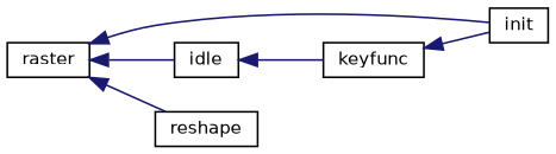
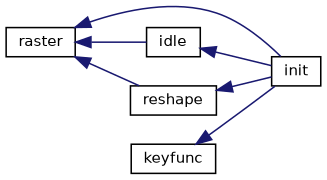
  digraph {
    rankdir=LR
    node [color=black fillcolor=white fontname=Helvetica fontsize=10 shape=record style=filled]
    edge [color=midnightblue dir=back fontname=Helvetica fontsize=10 labelfontname=Helvetica labelfontsize=10 style=solid]
    n1 [height=0.2 label=raster width=0.4]
    n2 [height=0.2 label=init width=0.4]
    n3 [height=0.2 label=idle width=0.4]
    n4 [height=0.2 label=reshape width=0.4]
    n5 [height=0.2 label=keyfunc width=0.4]
    n1 -> n2
    n1 -> n3
    n1 -> n4
-   n3 -> n5
+   n3 -> n2
+   n4 -> n2
    n5 -> n2
  }
